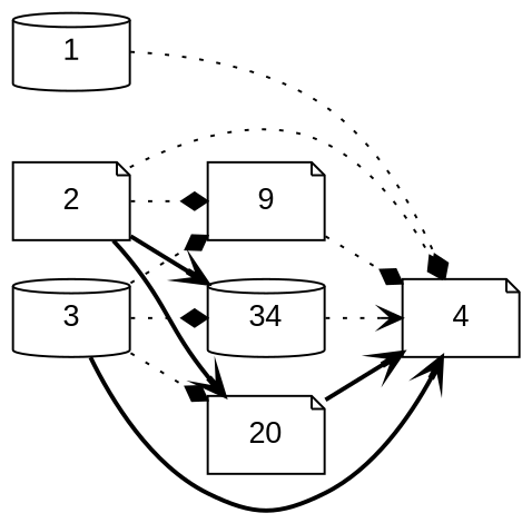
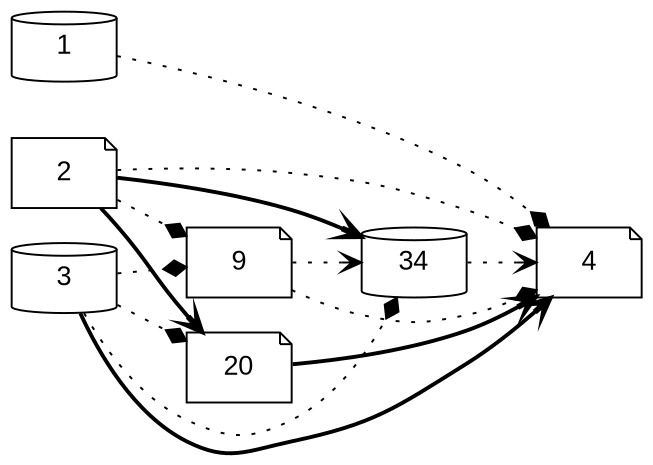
  strict digraph {
    fontname="Liberation Sans"
    rankdir=LR
    node [activation_type=SigmoidSteepenedActivation fontname="Liberation Sans" neuron_type=HIDN shape=note]
    edge [arrowhead=diamond fontname="Liberation Sans" parameters="[0.2 0 0 0 0 0 0 0]" recurrent=false style=dotted]
    1 [activation_type=NullActivation neuron_type=BIAS shape=cylinder]
    4 [neuron_type=OUTP]
    2 [activation_type=NullActivation neuron_type=INPT]
    9
    n5 [label=34 shape=cylinder]
    20
    3 [activation_type=NullActivation neuron_type=INPT shape=cylinder]
    1 -> 4 [parameters="[0.07500000000000001 0.23941145124080393 0 0 0.11159114697833229 0 0 0.20827225808111327]" weight=-1.270174]
    2 -> 4 [weight=-3.097954]
    2 -> 9 [weight=0.612621]
    2 -> n5 [arrowhead=vee style=bold weight=4.128190]
    2 -> 20 [arrowhead=vee parameters="[0.3 0 0 0.16630595314032717 0 0 0 0]" style=bold weight=-5.648489]
    9 -> 4 [weight=2.153277]
+   9 -> n5 [arrowhead=vee weight=7.416807]
    n5 -> 4 [arrowhead=vee weight=3.219987]
    20 -> 4 [arrowhead=vee parameters="[0.3 0 0 0.16630595314032717 0 0 0 0]" style=bold weight=-7.944456]
    3 -> 4 [arrowhead=vee parameters="[0.3 0 0 0.16630595314032717 0 0 0 0]" style=bold weight=-2.888714]
    3 -> 9 [parameters="[0.3 0 0 0.16630595314032717 0 0 0 0]" weight=4.526937]
    3 -> n5 [parameters="[0.07500000000000001 0.23941145124080393 0 0 0.11159114697833229 0 0 0.20827225808111327]" weight=2.344552]
    3 -> 20 [parameters="[0.3 0 0 0.16630595314032717 0 0 0 0]" weight=-4.847682]
  }
